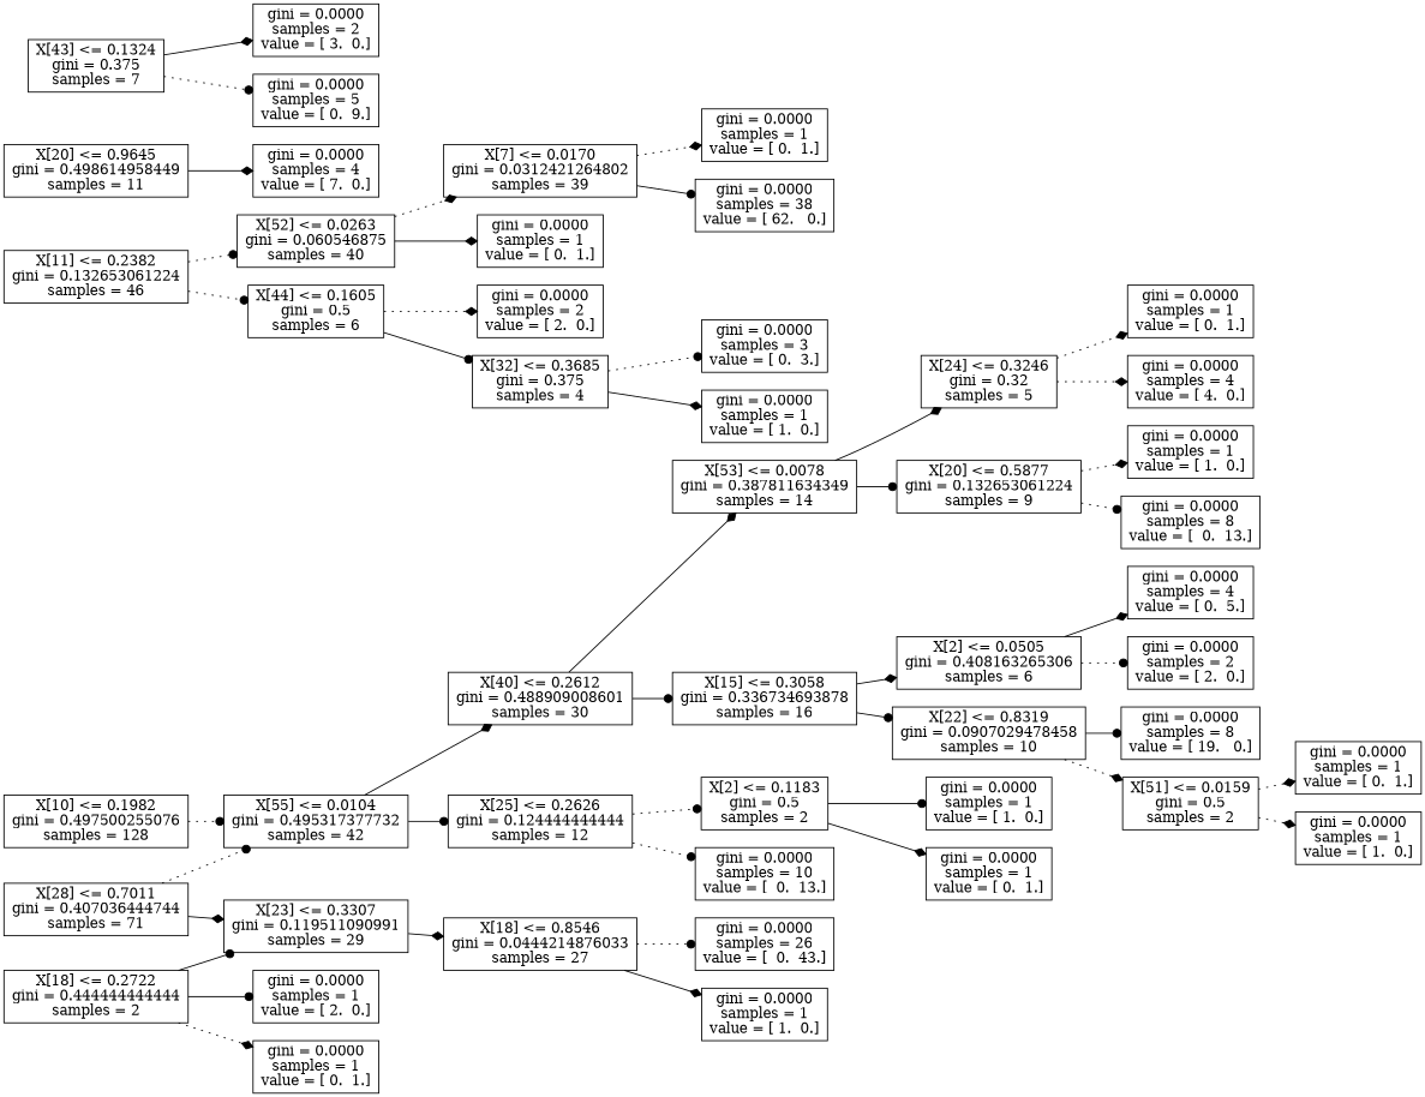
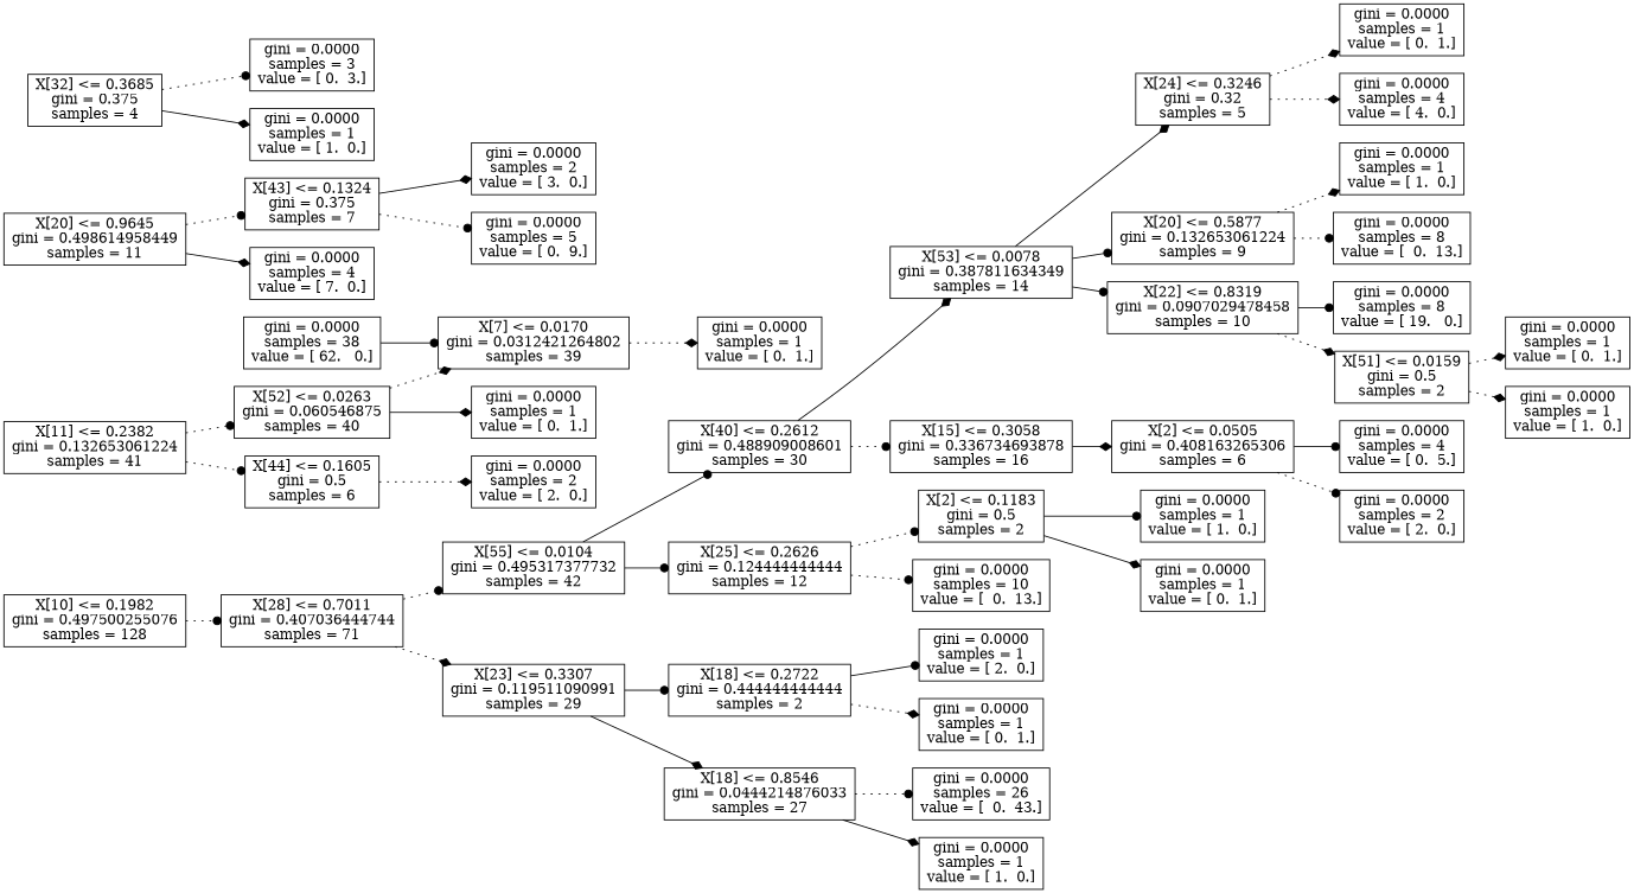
  digraph {
    rankdir=LR
    node [shape=box]
    edge [arrowhead=diamond style=dotted]
    n1 [label="X[10] <= 0.1982\ngini = 0.497500255076\nsamples = 128"]
    n2 [label="X[28] <= 0.7011\ngini = 0.407036444744\nsamples = 71"]
    n3 [label="X[55] <= 0.0104\ngini = 0.495317377732\nsamples = 42"]
    n4 [label="X[23] <= 0.3307\ngini = 0.119511090991\nsamples = 29"]
-   n5 [label="X[11] <= 0.2382\ngini = 0.132653061224\nsamples = 46"]
+   n5 [label="X[11] <= 0.2382\ngini = 0.132653061224\nsamples = 41"]
    n6 [label="X[52] <= 0.0263\ngini = 0.060546875\nsamples = 40"]
    n7 [label="X[44] <= 0.1605\ngini = 0.5\nsamples = 6"]
    n8 [label="X[20] <= 0.9645\ngini = 0.498614958449\nsamples = 11"]
    n9 [label="X[43] <= 0.1324\ngini = 0.375\nsamples = 7"]
    n10 [label="gini = 0.0000\nsamples = 4\nvalue = [ 7.  0.]"]
    n11 [label="X[7] <= 0.0170\ngini = 0.0312421264802\nsamples = 39"]
    n12 [label="gini = 0.0000\nsamples = 1\nvalue = [ 0.  1.]"]
    n13 [label="gini = 0.0000\nsamples = 2\nvalue = [ 2.  0.]"]
    n14 [label="X[32] <= 0.3685\ngini = 0.375\nsamples = 4"]
    n15 [label="gini = 0.0000\nsamples = 1\nvalue = [ 0.  1.]"]
    n16 [label="gini = 0.0000\nsamples = 38\nvalue = [ 62.   0.]"]
    n17 [label="gini = 0.0000\nsamples = 3\nvalue = [ 0.  3.]"]
    n18 [label="gini = 0.0000\nsamples = 1\nvalue = [ 1.  0.]"]
    n19 [label="gini = 0.0000\nsamples = 2\nvalue = [ 3.  0.]"]
    n20 [label="gini = 0.0000\nsamples = 5\nvalue = [ 0.  9.]"]
    n21 [label="X[40] <= 0.2612\ngini = 0.488909008601\nsamples = 30"]
    n22 [label="X[25] <= 0.2626\ngini = 0.124444444444\nsamples = 12"]
    n23 [label="X[18] <= 0.2722\ngini = 0.444444444444\nsamples = 2"]
    n24 [label="X[18] <= 0.8546\ngini = 0.0444214876033\nsamples = 27"]
    n25 [label="X[53] <= 0.0078\ngini = 0.387811634349\nsamples = 14"]
    n26 [label="X[15] <= 0.3058\ngini = 0.336734693878\nsamples = 16"]
    n27 [label="X[2] <= 0.1183\ngini = 0.5\nsamples = 2"]
    n28 [label="gini = 0.0000\nsamples = 10\nvalue = [  0.  13.]"]
    n29 [label="X[24] <= 0.3246\ngini = 0.32\nsamples = 5"]
    n30 [label="X[20] <= 0.5877\ngini = 0.132653061224\nsamples = 9"]
    n31 [label="X[2] <= 0.0505\ngini = 0.408163265306\nsamples = 6"]
    n32 [label="X[22] <= 0.8319\ngini = 0.0907029478458\nsamples = 10"]
    n33 [label="gini = 0.0000\nsamples = 1\nvalue = [ 0.  1.]"]
    n34 [label="gini = 0.0000\nsamples = 4\nvalue = [ 4.  0.]"]
    n35 [label="gini = 0.0000\nsamples = 1\nvalue = [ 1.  0.]"]
    n36 [label="gini = 0.0000\nsamples = 8\nvalue = [  0.  13.]"]
    n37 [label="gini = 0.0000\nsamples = 4\nvalue = [ 0.  5.]"]
    n38 [label="gini = 0.0000\nsamples = 2\nvalue = [ 2.  0.]"]
    n39 [label="gini = 0.0000\nsamples = 8\nvalue = [ 19.   0.]"]
    n40 [label="X[51] <= 0.0159\ngini = 0.5\nsamples = 2"]
    n41 [label="gini = 0.0000\nsamples = 1\nvalue = [ 0.  1.]"]
    n42 [label="gini = 0.0000\nsamples = 1\nvalue = [ 1.  0.]"]
    n43 [label="gini = 0.0000\nsamples = 1\nvalue = [ 1.  0.]"]
    n44 [label="gini = 0.0000\nsamples = 1\nvalue = [ 0.  1.]"]
    n45 [label="gini = 0.0000\nsamples = 1\nvalue = [ 2.  0.]"]
    n46 [label="gini = 0.0000\nsamples = 1\nvalue = [ 0.  1.]"]
    n47 [label="gini = 0.0000\nsamples = 26\nvalue = [  0.  43.]"]
    n48 [label="gini = 0.0000\nsamples = 1\nvalue = [ 1.  0.]"]
-   n1 -> n3 [arrowhead=dot]
+   n1 -> n2 [arrowhead=dot]
    n2 -> n3 [arrowhead=dot]
-   n2 -> n4 [style=solid]
-   n3 -> n21 [style=solid]
+   n2 -> n4
+   n3 -> n21 [arrowhead=dot style=solid]
    n3 -> n22 [arrowhead=dot style=solid]
-   n23 -> n4 [arrowhead=dot style=solid]
+   n4 -> n23 [arrowhead=dot style=solid]
    n4 -> n24 [style=solid]
    n5 -> n6 [arrowhead=dot]
    n5 -> n7 [arrowhead=dot]
    n6 -> n11
    n6 -> n12 [style=solid]
    n7 -> n13
-   n7 -> n14 [arrowhead=dot style=solid]
+   n8 -> n9 [arrowhead=dot]
    n8 -> n10 [style=solid]
    n9 -> n19 [style=solid]
    n9 -> n20 [arrowhead=dot]
    n11 -> n15
-   n11 -> n16 [arrowhead=dot style=solid]
+   n16 -> n11 [arrowhead=dot style=solid]
    n14 -> n17 [arrowhead=dot]
    n14 -> n18 [style=solid]
    n21 -> n25 [style=solid]
-   n21 -> n26 [arrowhead=dot style=solid]
+   n21 -> n26 [arrowhead=dot]
    n22 -> n27 [arrowhead=dot]
    n22 -> n28 [arrowhead=dot]
    n23 -> n45 [arrowhead=dot style=solid]
    n23 -> n46
    n24 -> n47 [arrowhead=dot]
    n24 -> n48 [style=solid]
    n25 -> n29 [style=solid]
    n25 -> n30 [arrowhead=dot style=solid]
    n26 -> n31 [style=solid]
-   n26 -> n32 [arrowhead=dot style=solid]
+   n25 -> n32 [arrowhead=dot style=solid]
    n27 -> n43 [arrowhead=dot style=solid]
    n27 -> n44 [style=solid]
    n29 -> n33
    n29 -> n34
    n30 -> n35
    n30 -> n36 [arrowhead=dot]
-   n31 -> n37 [style=solid]
+   n31 -> n37 [arrowhead=dot style=solid]
    n31 -> n38 [arrowhead=dot]
    n32 -> n39 [arrowhead=dot style=solid]
    n32 -> n40
    n40 -> n41
    n40 -> n42
  }
